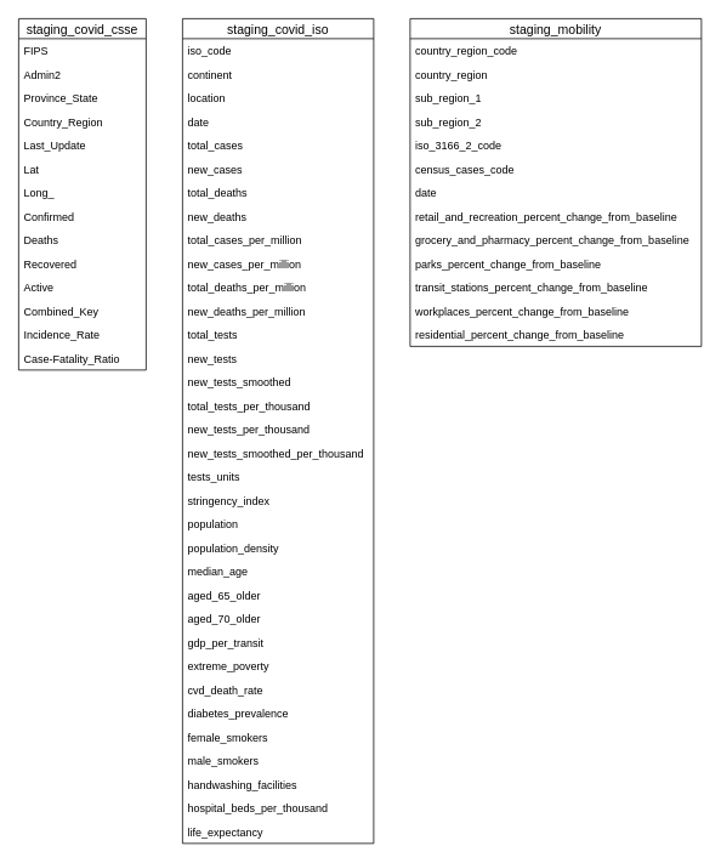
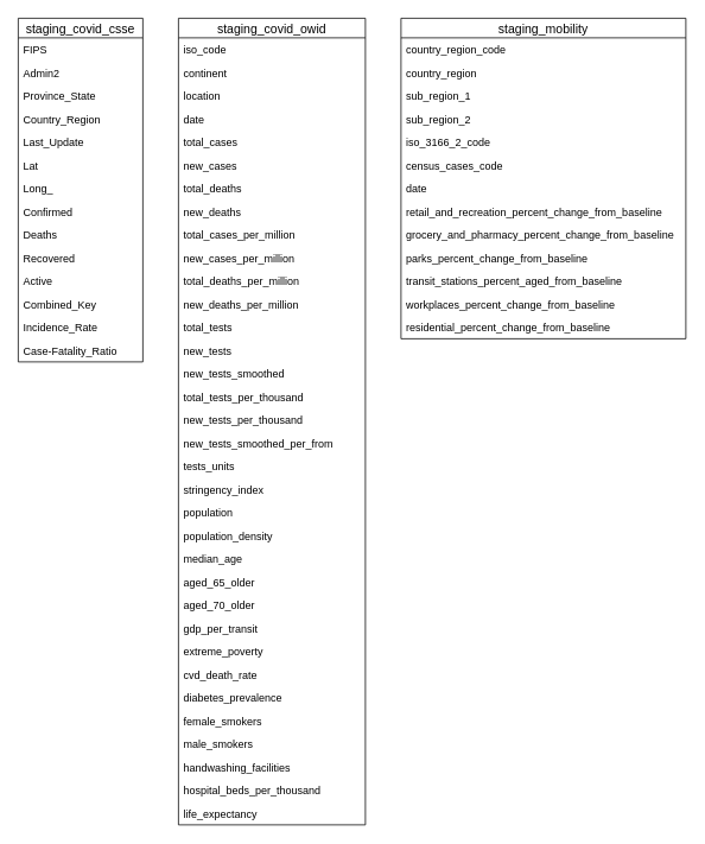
  <mxCell id="0" />
  <mxCell id="1" parent="0" />
  <mxCell id="2" value="staging_covid_csse" style="swimlane;fontStyle=0;childLayout=stackLayout;horizontal=1;startSize=22;horizontalStack=0;resizeParent=1;resizeParentMax=0;resizeLast=0;collapsible=1;marginBottom=0;align=center;fontSize=14;shadow=0;rounded=0;comic=0;glass=0;swimlaneLine=1;" parent="1" vertex="1"><mxGeometry x="20" y="20" width="140" height="386" as="geometry" /></mxCell>
  <mxCell id="3" value="FIPS" style="text;strokeColor=none;fillColor=none;spacingLeft=4;spacingRight=4;overflow=hidden;rotatable=0;points=[[0,0.5],[1,0.5]];portConstraint=eastwest;fontSize=12;" parent="2" vertex="1"><mxGeometry y="22" width="140" height="26" as="geometry" /></mxCell>
  <mxCell id="4" value="Admin2" style="text;strokeColor=none;fillColor=none;spacingLeft=4;spacingRight=4;overflow=hidden;rotatable=0;points=[[0,0.5],[1,0.5]];portConstraint=eastwest;fontSize=12;" parent="2" vertex="1"><mxGeometry y="48" width="140" height="26" as="geometry" /></mxCell>
  <mxCell id="5" value="Province_State" style="text;strokeColor=none;fillColor=none;spacingLeft=4;spacingRight=4;overflow=hidden;rotatable=0;points=[[0,0.5],[1,0.5]];portConstraint=eastwest;fontSize=12;" parent="2" vertex="1"><mxGeometry y="74" width="140" height="26" as="geometry" /></mxCell>
  <mxCell id="6" value="Country_Region" style="text;strokeColor=none;fillColor=none;spacingLeft=4;spacingRight=4;overflow=hidden;rotatable=0;points=[[0,0.5],[1,0.5]];portConstraint=eastwest;fontSize=12;" parent="2" vertex="1"><mxGeometry y="100" width="140" height="26" as="geometry" /></mxCell>
  <mxCell id="7" value="Last_Update" style="text;strokeColor=none;fillColor=none;spacingLeft=4;spacingRight=4;overflow=hidden;rotatable=0;points=[[0,0.5],[1,0.5]];portConstraint=eastwest;fontSize=12;" parent="2" vertex="1"><mxGeometry y="126" width="140" height="26" as="geometry" /></mxCell>
  <mxCell id="8" value="Lat" style="text;strokeColor=none;fillColor=none;spacingLeft=4;spacingRight=4;overflow=hidden;rotatable=0;points=[[0,0.5],[1,0.5]];portConstraint=eastwest;fontSize=12;" parent="2" vertex="1"><mxGeometry y="152" width="140" height="26" as="geometry" /></mxCell>
  <mxCell id="9" value="Long_" style="text;strokeColor=none;fillColor=none;spacingLeft=4;spacingRight=4;overflow=hidden;rotatable=0;points=[[0,0.5],[1,0.5]];portConstraint=eastwest;fontSize=12;" parent="2" vertex="1"><mxGeometry y="178" width="140" height="26" as="geometry" /></mxCell>
  <mxCell id="10" value="Confirmed" style="text;strokeColor=none;fillColor=none;spacingLeft=4;spacingRight=4;overflow=hidden;rotatable=0;points=[[0,0.5],[1,0.5]];portConstraint=eastwest;fontSize=12;" parent="2" vertex="1"><mxGeometry y="204" width="140" height="26" as="geometry" /></mxCell>
  <mxCell id="11" value="Deaths" style="text;strokeColor=none;fillColor=none;spacingLeft=4;spacingRight=4;overflow=hidden;rotatable=0;points=[[0,0.5],[1,0.5]];portConstraint=eastwest;fontSize=12;" parent="2" vertex="1"><mxGeometry y="230" width="140" height="26" as="geometry" /></mxCell>
  <mxCell id="12" value="Recovered" style="text;strokeColor=none;fillColor=none;spacingLeft=4;spacingRight=4;overflow=hidden;rotatable=0;points=[[0,0.5],[1,0.5]];portConstraint=eastwest;fontSize=12;" parent="2" vertex="1"><mxGeometry y="256" width="140" height="26" as="geometry" /></mxCell>
  <mxCell id="13" value="Active" style="text;strokeColor=none;fillColor=none;spacingLeft=4;spacingRight=4;overflow=hidden;rotatable=0;points=[[0,0.5],[1,0.5]];portConstraint=eastwest;fontSize=12;" parent="2" vertex="1"><mxGeometry y="282" width="140" height="26" as="geometry" /></mxCell>
  <mxCell id="14" value="Combined_Key" style="text;strokeColor=none;fillColor=none;spacingLeft=4;spacingRight=4;overflow=hidden;rotatable=0;points=[[0,0.5],[1,0.5]];portConstraint=eastwest;fontSize=12;" parent="2" vertex="1"><mxGeometry y="308" width="140" height="26" as="geometry" /></mxCell>
  <mxCell id="15" value="Incidence_Rate" style="text;strokeColor=none;fillColor=none;spacingLeft=4;spacingRight=4;overflow=hidden;rotatable=0;points=[[0,0.5],[1,0.5]];portConstraint=eastwest;fontSize=12;" parent="2" vertex="1"><mxGeometry y="334" width="140" height="26" as="geometry" /></mxCell>
  <mxCell id="16" value="Case-Fatality_Ratio" style="text;strokeColor=none;fillColor=none;spacingLeft=4;spacingRight=4;overflow=hidden;rotatable=0;points=[[0,0.5],[1,0.5]];portConstraint=eastwest;fontSize=12;" parent="2" vertex="1"><mxGeometry y="360" width="140" height="26" as="geometry" /></mxCell>
- <mxCell id="17" value="staging_covid_iso" style="swimlane;fontStyle=0;childLayout=stackLayout;horizontal=1;startSize=22;horizontalStack=0;resizeParent=1;resizeParentMax=0;resizeLast=0;collapsible=1;marginBottom=0;align=center;fontSize=14;" parent="1" vertex="1"><mxGeometry x="200" y="20" width="210" height="906" as="geometry" /></mxCell>
+ <mxCell id="17" value="staging_covid_owid" style="swimlane;fontStyle=0;childLayout=stackLayout;horizontal=1;startSize=22;horizontalStack=0;resizeParent=1;resizeParentMax=0;resizeLast=0;collapsible=1;marginBottom=0;align=center;fontSize=14;" parent="1" vertex="1"><mxGeometry x="200" y="20" width="210" height="906" as="geometry" /></mxCell>
  <mxCell id="18" value="iso_code" style="text;strokeColor=none;fillColor=none;spacingLeft=4;spacingRight=4;overflow=hidden;rotatable=0;points=[[0,0.5],[1,0.5]];portConstraint=eastwest;fontSize=12;" parent="17" vertex="1"><mxGeometry y="22" width="210" height="26" as="geometry" /></mxCell>
  <mxCell id="19" value="continent" style="text;strokeColor=none;fillColor=none;spacingLeft=4;spacingRight=4;overflow=hidden;rotatable=0;points=[[0,0.5],[1,0.5]];portConstraint=eastwest;fontSize=12;" parent="17" vertex="1"><mxGeometry y="48" width="210" height="26" as="geometry" /></mxCell>
  <mxCell id="20" value="location" style="text;strokeColor=none;fillColor=none;spacingLeft=4;spacingRight=4;overflow=hidden;rotatable=0;points=[[0,0.5],[1,0.5]];portConstraint=eastwest;fontSize=12;" parent="17" vertex="1"><mxGeometry y="74" width="210" height="26" as="geometry" /></mxCell>
  <mxCell id="21" value="date" style="text;strokeColor=none;fillColor=none;spacingLeft=4;spacingRight=4;overflow=hidden;rotatable=0;points=[[0,0.5],[1,0.5]];portConstraint=eastwest;fontSize=12;" parent="17" vertex="1"><mxGeometry y="100" width="210" height="26" as="geometry" /></mxCell>
  <mxCell id="22" value="total_cases" style="text;strokeColor=none;fillColor=none;spacingLeft=4;spacingRight=4;overflow=hidden;rotatable=0;points=[[0,0.5],[1,0.5]];portConstraint=eastwest;fontSize=12;" parent="17" vertex="1"><mxGeometry y="126" width="210" height="26" as="geometry" /></mxCell>
  <mxCell id="23" value="new_cases" style="text;strokeColor=none;fillColor=none;spacingLeft=4;spacingRight=4;overflow=hidden;rotatable=0;points=[[0,0.5],[1,0.5]];portConstraint=eastwest;fontSize=12;" parent="17" vertex="1"><mxGeometry y="152" width="210" height="26" as="geometry" /></mxCell>
  <mxCell id="24" value="total_deaths" style="text;strokeColor=none;fillColor=none;spacingLeft=4;spacingRight=4;overflow=hidden;rotatable=0;points=[[0,0.5],[1,0.5]];portConstraint=eastwest;fontSize=12;" parent="17" vertex="1"><mxGeometry y="178" width="210" height="26" as="geometry" /></mxCell>
  <mxCell id="25" value="new_deaths" style="text;strokeColor=none;fillColor=none;spacingLeft=4;spacingRight=4;overflow=hidden;rotatable=0;points=[[0,0.5],[1,0.5]];portConstraint=eastwest;fontSize=12;" parent="17" vertex="1"><mxGeometry y="204" width="210" height="26" as="geometry" /></mxCell>
  <mxCell id="26" value="total_cases_per_million" style="text;strokeColor=none;fillColor=none;spacingLeft=4;spacingRight=4;overflow=hidden;rotatable=0;points=[[0,0.5],[1,0.5]];portConstraint=eastwest;fontSize=12;" parent="17" vertex="1"><mxGeometry y="230" width="210" height="26" as="geometry" /></mxCell>
  <mxCell id="27" value="new_cases_per_million" style="text;strokeColor=none;fillColor=none;spacingLeft=4;spacingRight=4;overflow=hidden;rotatable=0;points=[[0,0.5],[1,0.5]];portConstraint=eastwest;fontSize=12;" parent="17" vertex="1"><mxGeometry y="256" width="210" height="26" as="geometry" /></mxCell>
  <mxCell id="28" value="total_deaths_per_million" style="text;strokeColor=none;fillColor=none;spacingLeft=4;spacingRight=4;overflow=hidden;rotatable=0;points=[[0,0.5],[1,0.5]];portConstraint=eastwest;fontSize=12;" parent="17" vertex="1"><mxGeometry y="282" width="210" height="26" as="geometry" /></mxCell>
  <mxCell id="29" value="new_deaths_per_million" style="text;strokeColor=none;fillColor=none;spacingLeft=4;spacingRight=4;overflow=hidden;rotatable=0;points=[[0,0.5],[1,0.5]];portConstraint=eastwest;fontSize=12;" parent="17" vertex="1"><mxGeometry y="308" width="210" height="26" as="geometry" /></mxCell>
  <mxCell id="30" value="total_tests" style="text;strokeColor=none;fillColor=none;spacingLeft=4;spacingRight=4;overflow=hidden;rotatable=0;points=[[0,0.5],[1,0.5]];portConstraint=eastwest;fontSize=12;" parent="17" vertex="1"><mxGeometry y="334" width="210" height="26" as="geometry" /></mxCell>
  <mxCell id="31" value="new_tests" style="text;strokeColor=none;fillColor=none;spacingLeft=4;spacingRight=4;overflow=hidden;rotatable=0;points=[[0,0.5],[1,0.5]];portConstraint=eastwest;fontSize=12;" parent="17" vertex="1"><mxGeometry y="360" width="210" height="26" as="geometry" /></mxCell>
  <mxCell id="32" value="new_tests_smoothed" style="text;strokeColor=none;fillColor=none;spacingLeft=4;spacingRight=4;overflow=hidden;rotatable=0;points=[[0,0.5],[1,0.5]];portConstraint=eastwest;fontSize=12;" parent="17" vertex="1"><mxGeometry y="386" width="210" height="26" as="geometry" /></mxCell>
  <mxCell id="33" value="total_tests_per_thousand" style="text;strokeColor=none;fillColor=none;spacingLeft=4;spacingRight=4;overflow=hidden;rotatable=0;points=[[0,0.5],[1,0.5]];portConstraint=eastwest;fontSize=12;" parent="17" vertex="1"><mxGeometry y="412" width="210" height="26" as="geometry" /></mxCell>
  <mxCell id="34" value="new_tests_per_thousand" style="text;strokeColor=none;fillColor=none;spacingLeft=4;spacingRight=4;overflow=hidden;rotatable=0;points=[[0,0.5],[1,0.5]];portConstraint=eastwest;fontSize=12;" parent="17" vertex="1"><mxGeometry y="438" width="210" height="26" as="geometry" /></mxCell>
- <mxCell id="35" value="new_tests_smoothed_per_thousand" style="text;strokeColor=none;fillColor=none;spacingLeft=4;spacingRight=4;overflow=hidden;rotatable=0;points=[[0,0.5],[1,0.5]];portConstraint=eastwest;fontSize=12;" parent="17" vertex="1"><mxGeometry y="464" width="210" height="26" as="geometry" /></mxCell>
+ <mxCell id="35" value="new_tests_smoothed_per_from" style="text;strokeColor=none;fillColor=none;spacingLeft=4;spacingRight=4;overflow=hidden;rotatable=0;points=[[0,0.5],[1,0.5]];portConstraint=eastwest;fontSize=12;" parent="17" vertex="1"><mxGeometry y="464" width="210" height="26" as="geometry" /></mxCell>
  <mxCell id="36" value="tests_units" style="text;strokeColor=none;fillColor=none;spacingLeft=4;spacingRight=4;overflow=hidden;rotatable=0;points=[[0,0.5],[1,0.5]];portConstraint=eastwest;fontSize=12;" parent="17" vertex="1"><mxGeometry y="490" width="210" height="26" as="geometry" /></mxCell>
  <mxCell id="37" value="stringency_index" style="text;strokeColor=none;fillColor=none;spacingLeft=4;spacingRight=4;overflow=hidden;rotatable=0;points=[[0,0.5],[1,0.5]];portConstraint=eastwest;fontSize=12;" parent="17" vertex="1"><mxGeometry y="516" width="210" height="26" as="geometry" /></mxCell>
  <mxCell id="38" value="population" style="text;strokeColor=none;fillColor=none;spacingLeft=4;spacingRight=4;overflow=hidden;rotatable=0;points=[[0,0.5],[1,0.5]];portConstraint=eastwest;fontSize=12;" parent="17" vertex="1"><mxGeometry y="542" width="210" height="26" as="geometry" /></mxCell>
  <mxCell id="39" value="population_density" style="text;strokeColor=none;fillColor=none;spacingLeft=4;spacingRight=4;overflow=hidden;rotatable=0;points=[[0,0.5],[1,0.5]];portConstraint=eastwest;fontSize=12;" parent="17" vertex="1"><mxGeometry y="568" width="210" height="26" as="geometry" /></mxCell>
  <mxCell id="40" value="median_age" style="text;strokeColor=none;fillColor=none;spacingLeft=4;spacingRight=4;overflow=hidden;rotatable=0;points=[[0,0.5],[1,0.5]];portConstraint=eastwest;fontSize=12;" parent="17" vertex="1"><mxGeometry y="594" width="210" height="26" as="geometry" /></mxCell>
  <mxCell id="41" value="aged_65_older" style="text;strokeColor=none;fillColor=none;spacingLeft=4;spacingRight=4;overflow=hidden;rotatable=0;points=[[0,0.5],[1,0.5]];portConstraint=eastwest;fontSize=12;" parent="17" vertex="1"><mxGeometry y="620" width="210" height="26" as="geometry" /></mxCell>
  <mxCell id="42" value="aged_70_older" style="text;strokeColor=none;fillColor=none;spacingLeft=4;spacingRight=4;overflow=hidden;rotatable=0;points=[[0,0.5],[1,0.5]];portConstraint=eastwest;fontSize=12;" parent="17" vertex="1"><mxGeometry y="646" width="210" height="26" as="geometry" /></mxCell>
  <mxCell id="43" value="gdp_per_transit" style="text;strokeColor=none;fillColor=none;spacingLeft=4;spacingRight=4;overflow=hidden;rotatable=0;points=[[0,0.5],[1,0.5]];portConstraint=eastwest;fontSize=12;" parent="17" vertex="1"><mxGeometry y="672" width="210" height="26" as="geometry" /></mxCell>
  <mxCell id="44" value="extreme_poverty" style="text;strokeColor=none;fillColor=none;spacingLeft=4;spacingRight=4;overflow=hidden;rotatable=0;points=[[0,0.5],[1,0.5]];portConstraint=eastwest;fontSize=12;" parent="17" vertex="1"><mxGeometry y="698" width="210" height="26" as="geometry" /></mxCell>
  <mxCell id="45" value="cvd_death_rate" style="text;strokeColor=none;fillColor=none;spacingLeft=4;spacingRight=4;overflow=hidden;rotatable=0;points=[[0,0.5],[1,0.5]];portConstraint=eastwest;fontSize=12;" parent="17" vertex="1"><mxGeometry y="724" width="210" height="26" as="geometry" /></mxCell>
  <mxCell id="46" value="diabetes_prevalence" style="text;strokeColor=none;fillColor=none;spacingLeft=4;spacingRight=4;overflow=hidden;rotatable=0;points=[[0,0.5],[1,0.5]];portConstraint=eastwest;fontSize=12;" parent="17" vertex="1"><mxGeometry y="750" width="210" height="26" as="geometry" /></mxCell>
  <mxCell id="47" value="female_smokers" style="text;strokeColor=none;fillColor=none;spacingLeft=4;spacingRight=4;overflow=hidden;rotatable=0;points=[[0,0.5],[1,0.5]];portConstraint=eastwest;fontSize=12;" parent="17" vertex="1"><mxGeometry y="776" width="210" height="26" as="geometry" /></mxCell>
  <mxCell id="48" value="male_smokers" style="text;strokeColor=none;fillColor=none;spacingLeft=4;spacingRight=4;overflow=hidden;rotatable=0;points=[[0,0.5],[1,0.5]];portConstraint=eastwest;fontSize=12;" parent="17" vertex="1"><mxGeometry y="802" width="210" height="26" as="geometry" /></mxCell>
  <mxCell id="49" value="handwashing_facilities" style="text;strokeColor=none;fillColor=none;spacingLeft=4;spacingRight=4;overflow=hidden;rotatable=0;points=[[0,0.5],[1,0.5]];portConstraint=eastwest;fontSize=12;" parent="17" vertex="1"><mxGeometry y="828" width="210" height="26" as="geometry" /></mxCell>
  <mxCell id="50" value="hospital_beds_per_thousand" style="text;strokeColor=none;fillColor=none;spacingLeft=4;spacingRight=4;overflow=hidden;rotatable=0;points=[[0,0.5],[1,0.5]];portConstraint=eastwest;fontSize=12;" parent="17" vertex="1"><mxGeometry y="854" width="210" height="26" as="geometry" /></mxCell>
  <mxCell id="51" value="life_expectancy" style="text;strokeColor=none;fillColor=none;spacingLeft=4;spacingRight=4;overflow=hidden;rotatable=0;points=[[0,0.5],[1,0.5]];portConstraint=eastwest;fontSize=12;" parent="17" vertex="1"><mxGeometry y="880" width="210" height="26" as="geometry" /></mxCell>
  <mxCell id="52" value="staging_mobility" style="swimlane;fontStyle=0;childLayout=stackLayout;horizontal=1;startSize=22;horizontalStack=0;resizeParent=1;resizeParentMax=0;resizeLast=0;collapsible=1;marginBottom=0;align=center;fontSize=14;" parent="1" vertex="1"><mxGeometry x="450" y="20" width="320" height="360" as="geometry" /></mxCell>
  <mxCell id="53" value="country_region_code" style="text;strokeColor=none;fillColor=none;spacingLeft=4;spacingRight=4;overflow=hidden;rotatable=0;points=[[0,0.5],[1,0.5]];portConstraint=eastwest;fontSize=12;" parent="52" vertex="1"><mxGeometry y="22" width="320" height="26" as="geometry" /></mxCell>
  <mxCell id="54" value="country_region" style="text;strokeColor=none;fillColor=none;spacingLeft=4;spacingRight=4;overflow=hidden;rotatable=0;points=[[0,0.5],[1,0.5]];portConstraint=eastwest;fontSize=12;" parent="52" vertex="1"><mxGeometry y="48" width="320" height="26" as="geometry" /></mxCell>
  <mxCell id="55" value="sub_region_1" style="text;strokeColor=none;fillColor=none;spacingLeft=4;spacingRight=4;overflow=hidden;rotatable=0;points=[[0,0.5],[1,0.5]];portConstraint=eastwest;fontSize=12;" parent="52" vertex="1"><mxGeometry y="74" width="320" height="26" as="geometry" /></mxCell>
  <mxCell id="56" value="sub_region_2" style="text;strokeColor=none;fillColor=none;spacingLeft=4;spacingRight=4;overflow=hidden;rotatable=0;points=[[0,0.5],[1,0.5]];portConstraint=eastwest;fontSize=12;" parent="52" vertex="1"><mxGeometry y="100" width="320" height="26" as="geometry" /></mxCell>
  <mxCell id="57" value="iso_3166_2_code" style="text;strokeColor=none;fillColor=none;spacingLeft=4;spacingRight=4;overflow=hidden;rotatable=0;points=[[0,0.5],[1,0.5]];portConstraint=eastwest;fontSize=12;" parent="52" vertex="1"><mxGeometry y="126" width="320" height="26" as="geometry" /></mxCell>
  <mxCell id="58" value="census_cases_code" style="text;strokeColor=none;fillColor=none;spacingLeft=4;spacingRight=4;overflow=hidden;rotatable=0;points=[[0,0.5],[1,0.5]];portConstraint=eastwest;fontSize=12;" parent="52" vertex="1"><mxGeometry y="152" width="320" height="26" as="geometry" /></mxCell>
  <mxCell id="59" value="date" style="text;strokeColor=none;fillColor=none;spacingLeft=4;spacingRight=4;overflow=hidden;rotatable=0;points=[[0,0.5],[1,0.5]];portConstraint=eastwest;fontSize=12;" parent="52" vertex="1"><mxGeometry y="178" width="320" height="26" as="geometry" /></mxCell>
  <mxCell id="60" value="retail_and_recreation_percent_change_from_baseline" style="text;strokeColor=none;fillColor=none;spacingLeft=4;spacingRight=4;overflow=hidden;rotatable=0;points=[[0,0.5],[1,0.5]];portConstraint=eastwest;fontSize=12;" parent="52" vertex="1"><mxGeometry y="204" width="320" height="26" as="geometry" /></mxCell>
  <mxCell id="61" value="grocery_and_pharmacy_percent_change_from_baseline" style="text;strokeColor=none;fillColor=none;spacingLeft=4;spacingRight=4;overflow=hidden;rotatable=0;points=[[0,0.5],[1,0.5]];portConstraint=eastwest;fontSize=12;" parent="52" vertex="1"><mxGeometry y="230" width="320" height="26" as="geometry" /></mxCell>
  <mxCell id="62" value="parks_percent_change_from_baseline" style="text;strokeColor=none;fillColor=none;spacingLeft=4;spacingRight=4;overflow=hidden;rotatable=0;points=[[0,0.5],[1,0.5]];portConstraint=eastwest;fontSize=12;" parent="52" vertex="1"><mxGeometry y="256" width="320" height="26" as="geometry" /></mxCell>
- <mxCell id="63" value="transit_stations_percent_change_from_baseline" style="text;strokeColor=none;fillColor=none;spacingLeft=4;spacingRight=4;overflow=hidden;rotatable=0;points=[[0,0.5],[1,0.5]];portConstraint=eastwest;fontSize=12;" parent="52" vertex="1"><mxGeometry y="282" width="320" height="26" as="geometry" /></mxCell>
+ <mxCell id="63" value="transit_stations_percent_aged_from_baseline" style="text;strokeColor=none;fillColor=none;spacingLeft=4;spacingRight=4;overflow=hidden;rotatable=0;points=[[0,0.5],[1,0.5]];portConstraint=eastwest;fontSize=12;" parent="52" vertex="1"><mxGeometry y="282" width="320" height="26" as="geometry" /></mxCell>
  <mxCell id="64" value="workplaces_percent_change_from_baseline" style="text;strokeColor=none;fillColor=none;spacingLeft=4;spacingRight=4;overflow=hidden;rotatable=0;points=[[0,0.5],[1,0.5]];portConstraint=eastwest;fontSize=12;" parent="52" vertex="1"><mxGeometry y="308" width="320" height="26" as="geometry" /></mxCell>
  <mxCell id="65" value="residential_percent_change_from_baseline" style="text;strokeColor=none;fillColor=none;spacingLeft=4;spacingRight=4;overflow=hidden;rotatable=0;points=[[0,0.5],[1,0.5]];portConstraint=eastwest;fontSize=12;" parent="52" vertex="1"><mxGeometry y="334" width="320" height="26" as="geometry" /></mxCell>
